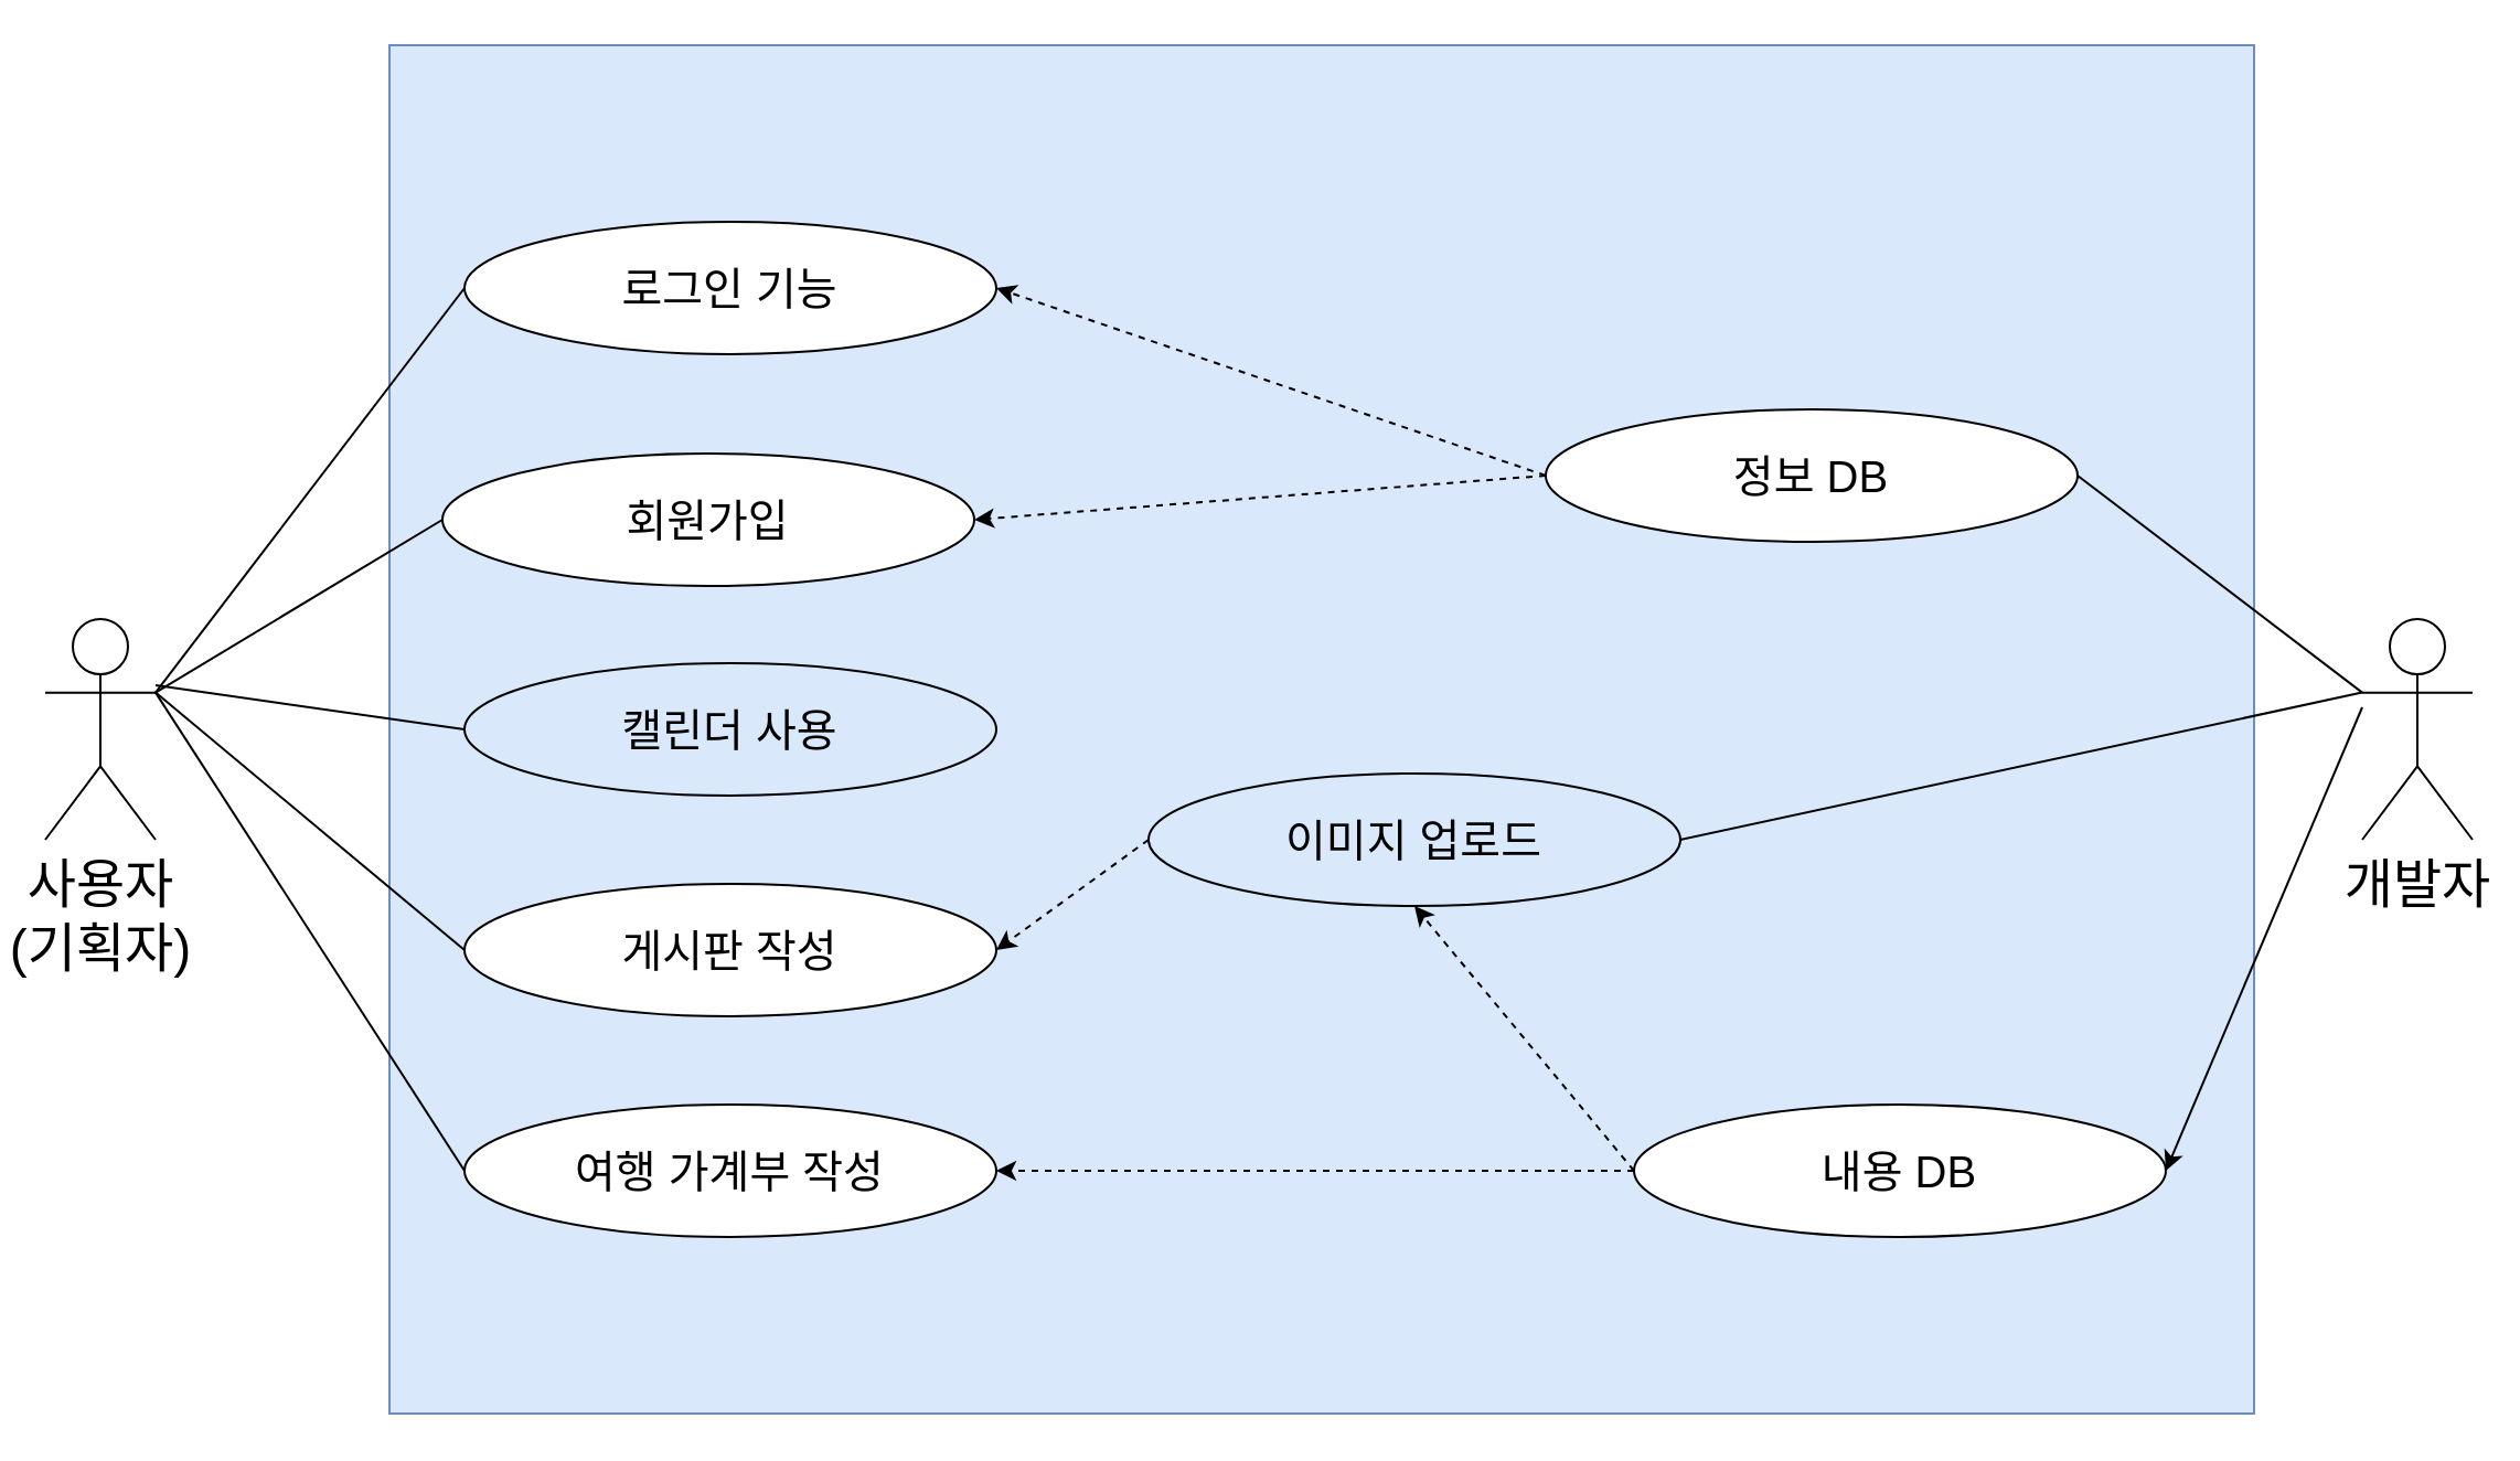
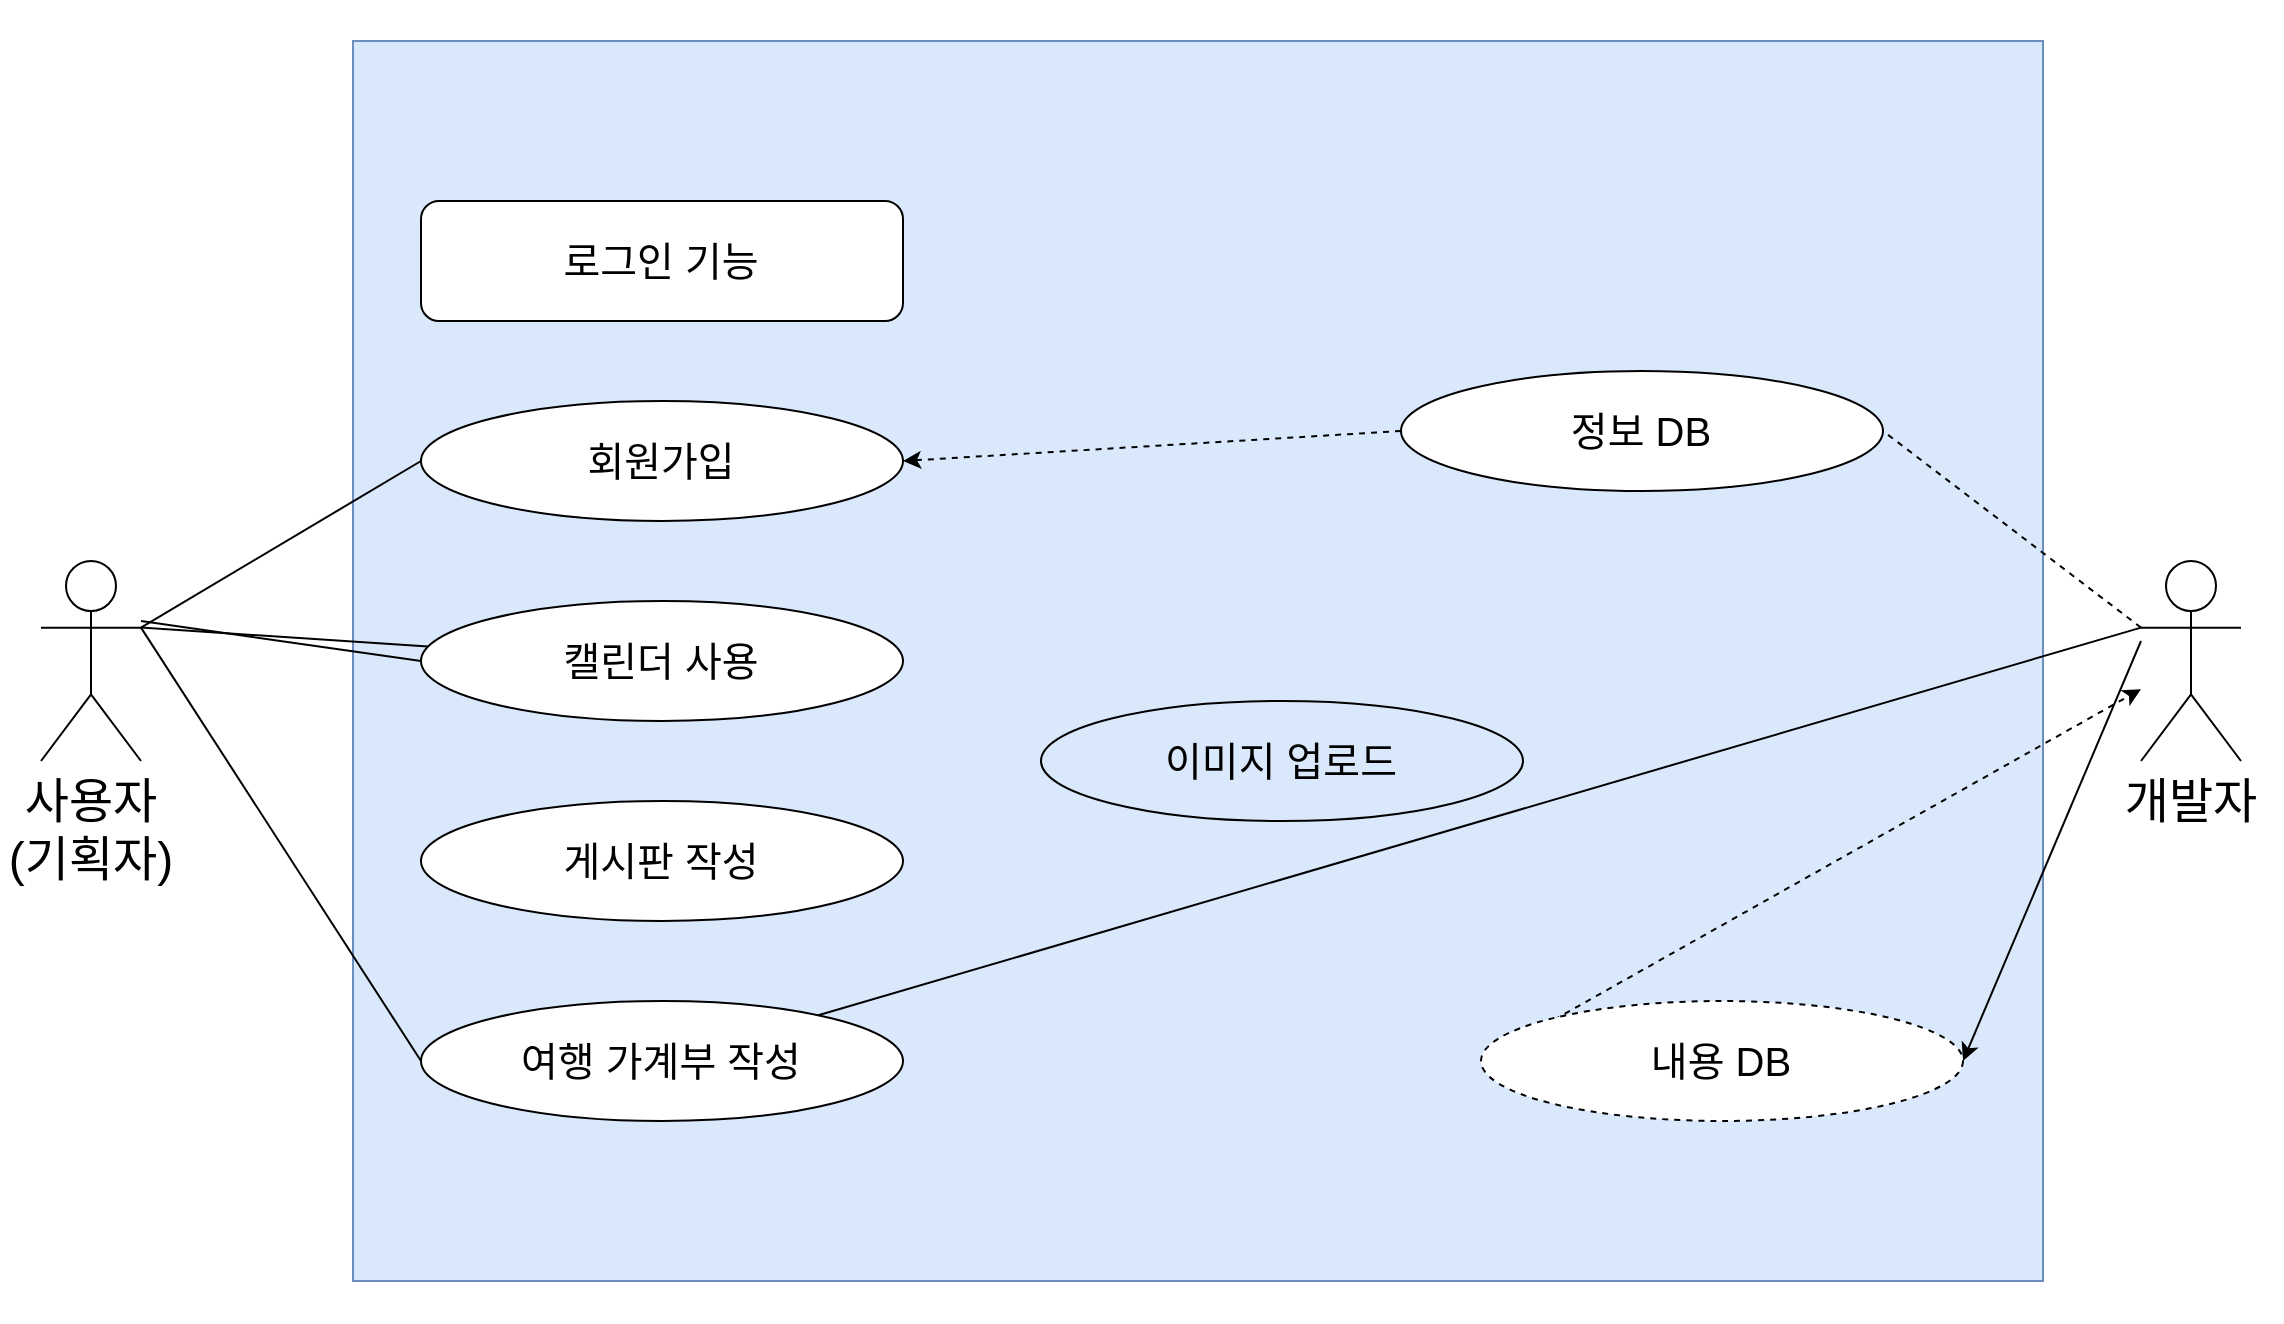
  <mxCell id="0" />
  <mxCell id="1" parent="0" />
  <mxCell id="2" value="" style="rounded=0;whiteSpace=wrap;html=1;fillColor=#dae8fc;strokeColor=#6c8ebf;" vertex="1" parent="1"><mxGeometry x="176" y="20" width="845" height="620" as="geometry" /></mxCell>
- <mxCell id="3" style="rounded=0;orthogonalLoop=1;jettySize=auto;html=1;entryX=0;entryY=0.5;entryDx=0;entryDy=0;exitX=1;exitY=0.333;exitDx=0;exitDy=0;exitPerimeter=0;startArrow=none;startFill=0;endArrow=none;endFill=0;" edge="1" parent="1" source="8" target="13"><mxGeometry relative="1" as="geometry" /></mxCell>
  <mxCell id="4" style="edgeStyle=none;rounded=0;orthogonalLoop=1;jettySize=auto;html=1;exitX=1;exitY=0.333;exitDx=0;exitDy=0;exitPerimeter=0;entryX=0;entryY=0.5;entryDx=0;entryDy=0;endArrow=none;endFill=0;" edge="1" parent="1" source="8" target="14"><mxGeometry relative="1" as="geometry" /></mxCell>
  <mxCell id="5" style="edgeStyle=none;rounded=0;orthogonalLoop=1;jettySize=auto;html=1;entryX=0;entryY=0.5;entryDx=0;entryDy=0;endArrow=none;endFill=0;" edge="1" parent="1" target="15"><mxGeometry relative="1" as="geometry"><mxPoint x="70" y="310" as="sourcePoint" /></mxGeometry></mxCell>
- <mxCell id="6" style="edgeStyle=none;rounded=0;orthogonalLoop=1;jettySize=auto;html=1;entryX=0;entryY=0.5;entryDx=0;entryDy=0;exitX=1;exitY=0.333;exitDx=0;exitDy=0;exitPerimeter=0;endArrow=none;endFill=0;" edge="1" parent="1" source="8" target="16"><mxGeometry relative="1" as="geometry"><mxPoint x="70" y="200" as="sourcePoint" /></mxGeometry></mxCell>
+ <mxCell id="6" style="edgeStyle=none;rounded=0;orthogonalLoop=1;jettySize=auto;html=1;exitX=1;exitY=0.333;exitDx=0;exitDy=0;exitPerimeter=0;endArrow=none;endFill=0;" edge="1" parent="1" source="8" target="15"><mxGeometry relative="1" as="geometry"><mxPoint x="70" y="200" as="sourcePoint" /></mxGeometry></mxCell>
  <mxCell id="7" style="edgeStyle=none;rounded=0;orthogonalLoop=1;jettySize=auto;html=1;exitX=1;exitY=0.333;exitDx=0;exitDy=0;exitPerimeter=0;endArrow=none;endFill=0;" edge="1" parent="1" source="8"><mxGeometry relative="1" as="geometry"><mxPoint x="210" y="530" as="targetPoint" /><mxPoint x="70" y="200" as="sourcePoint" /></mxGeometry></mxCell>
  <mxCell id="8" value="&lt;font style=&quot;font-size: 24px&quot;&gt;사용자&lt;br&gt;(기획자)&lt;br&gt;&lt;/font&gt;" style="shape=umlActor;verticalLabelPosition=bottom;labelBackgroundColor=#ffffff;verticalAlign=top;html=1;fillColor=#FFFFFF;" vertex="1" parent="1"><mxGeometry x="20" y="280" width="50" height="100" as="geometry" /></mxCell>
- <mxCell id="9" style="edgeStyle=none;rounded=0;orthogonalLoop=1;jettySize=auto;html=1;entryX=1;entryY=0.5;entryDx=0;entryDy=0;exitX=0;exitY=0.333;exitDx=0;exitDy=0;exitPerimeter=0;endArrow=none;endFill=0;" edge="1" parent="1" source="12" target="20"><mxGeometry relative="1" as="geometry"><mxPoint x="880" y="303" as="sourcePoint" /></mxGeometry></mxCell>
+ <mxCell id="9" style="edgeStyle=none;rounded=0;orthogonalLoop=1;jettySize=auto;html=1;entryX=1;entryY=0.5;entryDx=0;entryDy=0;exitX=0;exitY=0.333;exitDx=0;exitDy=0;exitPerimeter=0;endArrow=none;endFill=0;dashed=1;" edge="1" parent="1" source="12" target="20"><mxGeometry relative="1" as="geometry"><mxPoint x="880" y="303" as="sourcePoint" /></mxGeometry></mxCell>
  <mxCell id="10" style="edgeStyle=none;rounded=0;orthogonalLoop=1;jettySize=auto;html=1;entryX=1;entryY=0.5;entryDx=0;entryDy=0;" edge="1" parent="1" target="23"><mxGeometry relative="1" as="geometry"><mxPoint x="1070" y="320" as="sourcePoint" /></mxGeometry></mxCell>
- <mxCell id="11" style="edgeStyle=none;rounded=0;orthogonalLoop=1;jettySize=auto;html=1;entryX=1;entryY=0.5;entryDx=0;entryDy=0;exitX=0;exitY=0.333;exitDx=0;exitDy=0;exitPerimeter=0;endArrow=none;endFill=0;" edge="1" parent="1" source="12" target="25"><mxGeometry relative="1" as="geometry"><mxPoint x="880" y="320" as="sourcePoint" /></mxGeometry></mxCell>
+ <mxCell id="11" style="edgeStyle=none;rounded=0;orthogonalLoop=1;jettySize=auto;html=1;exitX=0;exitY=0.333;exitDx=0;exitDy=0;exitPerimeter=0;endArrow=none;endFill=0;" edge="1" parent="1" source="12" target="17"><mxGeometry relative="1" as="geometry"><mxPoint x="880" y="320" as="sourcePoint" /></mxGeometry></mxCell>
  <mxCell id="12" value="&lt;font style=&quot;font-size: 24px&quot;&gt;개발자&lt;/font&gt;" style="shape=umlActor;verticalLabelPosition=bottom;labelBackgroundColor=#ffffff;verticalAlign=top;html=1;fillColor=#FFFFFF;" vertex="1" parent="1"><mxGeometry x="1070" y="280" width="50" height="100" as="geometry" /></mxCell>
- <mxCell id="13" value="로그인 기능" style="ellipse;whiteSpace=wrap;html=1;fillColor=#FFFFFF;fontSize=20;" vertex="1" parent="1"><mxGeometry x="210" y="100" width="241" height="60" as="geometry" /></mxCell>
- <mxCell id="14" value="&lt;font style=&quot;font-size: 20px&quot;&gt;회원가입&lt;/font&gt;" style="ellipse;whiteSpace=wrap;html=1;fillColor=#FFFFFF;" vertex="1" parent="1"><mxGeometry x="200" y="205" width="241" height="60" as="geometry" /></mxCell>
- <mxCell id="15" value="&lt;span style=&quot;font-size: 20px&quot;&gt;캘린더 사용&lt;/span&gt;" style="ellipse;whiteSpace=wrap;html=1;fillColor=#dae8fc;" vertex="1" parent="1"><mxGeometry x="210" y="300" width="241" height="60" as="geometry" /></mxCell>
+ <mxCell id="13" value="로그인 기능" style="whiteSpace=wrap;html=1;fillColor=#FFFFFF;fontSize=20;rounded=1;" vertex="1" parent="1"><mxGeometry x="210" y="100" width="241" height="60" as="geometry" /></mxCell>
+ <mxCell id="14" value="&lt;font style=&quot;font-size: 20px&quot;&gt;회원가입&lt;/font&gt;" style="ellipse;whiteSpace=wrap;html=1;fillColor=#FFFFFF;" vertex="1" parent="1"><mxGeometry x="210" y="200" width="241" height="60" as="geometry" /></mxCell>
+ <mxCell id="15" value="&lt;span style=&quot;font-size: 20px&quot;&gt;캘린더 사용&lt;/span&gt;" style="ellipse;whiteSpace=wrap;html=1;fillColor=#FFFFFF;" vertex="1" parent="1"><mxGeometry x="210" y="300" width="241" height="60" as="geometry" /></mxCell>
  <mxCell id="16" value="&lt;font style=&quot;font-size: 20px&quot;&gt;게시판 작성&lt;/font&gt;" style="ellipse;whiteSpace=wrap;html=1;fillColor=#FFFFFF;" vertex="1" parent="1"><mxGeometry x="210" y="400" width="241" height="60" as="geometry" /></mxCell>
  <mxCell id="17" value="&lt;font style=&quot;font-size: 20px&quot;&gt;여행 가계부 작성&lt;/font&gt;" style="ellipse;whiteSpace=wrap;html=1;fillColor=#FFFFFF;" vertex="1" parent="1"><mxGeometry x="210" y="500" width="241" height="60" as="geometry" /></mxCell>
- <mxCell id="18" style="edgeStyle=none;rounded=0;orthogonalLoop=1;jettySize=auto;html=1;entryX=1;entryY=0.5;entryDx=0;entryDy=0;exitX=0;exitY=0.5;exitDx=0;exitDy=0;dashed=1;" edge="1" parent="1" source="20" target="13"><mxGeometry relative="1" as="geometry" /></mxCell>
  <mxCell id="19" style="edgeStyle=none;rounded=0;orthogonalLoop=1;jettySize=auto;html=1;entryX=1;entryY=0.5;entryDx=0;entryDy=0;exitX=0;exitY=0.5;exitDx=0;exitDy=0;dashed=1;" edge="1" parent="1" source="20" target="14"><mxGeometry relative="1" as="geometry" /></mxCell>
  <mxCell id="20" value="&lt;font style=&quot;font-size: 20px&quot;&gt;정보 DB&lt;/font&gt;" style="ellipse;whiteSpace=wrap;html=1;fillColor=#FFFFFF;" vertex="1" parent="1"><mxGeometry x="700" y="185" width="241" height="60" as="geometry" /></mxCell>
- <mxCell id="21" style="edgeStyle=none;rounded=0;orthogonalLoop=1;jettySize=auto;html=1;dashed=1;" edge="1" parent="1" source="23" target="17"><mxGeometry relative="1" as="geometry" /></mxCell>
- <mxCell id="22" style="edgeStyle=none;rounded=0;orthogonalLoop=1;jettySize=auto;html=1;entryX=0.5;entryY=1;entryDx=0;entryDy=0;exitX=0;exitY=0.5;exitDx=0;exitDy=0;dashed=1;" edge="1" parent="1" source="23" target="25"><mxGeometry relative="1" as="geometry" /></mxCell>
- <mxCell id="23" value="&lt;span style=&quot;font-size: 20px&quot;&gt;내용 DB&lt;/span&gt;" style="ellipse;whiteSpace=wrap;html=1;fillColor=#FFFFFF;" vertex="1" parent="1"><mxGeometry x="740" y="500" width="241" height="60" as="geometry" /></mxCell>
- <mxCell id="24" style="edgeStyle=none;rounded=0;orthogonalLoop=1;jettySize=auto;html=1;entryX=1;entryY=0.5;entryDx=0;entryDy=0;exitX=0;exitY=0.5;exitDx=0;exitDy=0;dashed=1;" edge="1" parent="1" source="25" target="16"><mxGeometry relative="1" as="geometry" /></mxCell>
+ <mxCell id="22" style="edgeStyle=none;rounded=0;orthogonalLoop=1;jettySize=auto;html=1;exitX=0;exitY=0.5;exitDx=0;exitDy=0;dashed=1;" edge="1" parent="1" source="23" target="12"><mxGeometry relative="1" as="geometry" /></mxCell>
+ <mxCell id="23" value="&lt;span style=&quot;font-size: 20px&quot;&gt;내용 DB&lt;/span&gt;" style="ellipse;whiteSpace=wrap;html=1;fillColor=#FFFFFF;dashed=1;" vertex="1" parent="1"><mxGeometry x="740" y="500" width="241" height="60" as="geometry" /></mxCell>
  <mxCell id="25" value="&lt;span style=&quot;font-size: 20px&quot;&gt;이미지 업로드&lt;/span&gt;" style="ellipse;whiteSpace=wrap;html=1;fillColor=#dae8fc;" vertex="1" parent="1"><mxGeometry x="520" y="350" width="241" height="60" as="geometry" /></mxCell>
